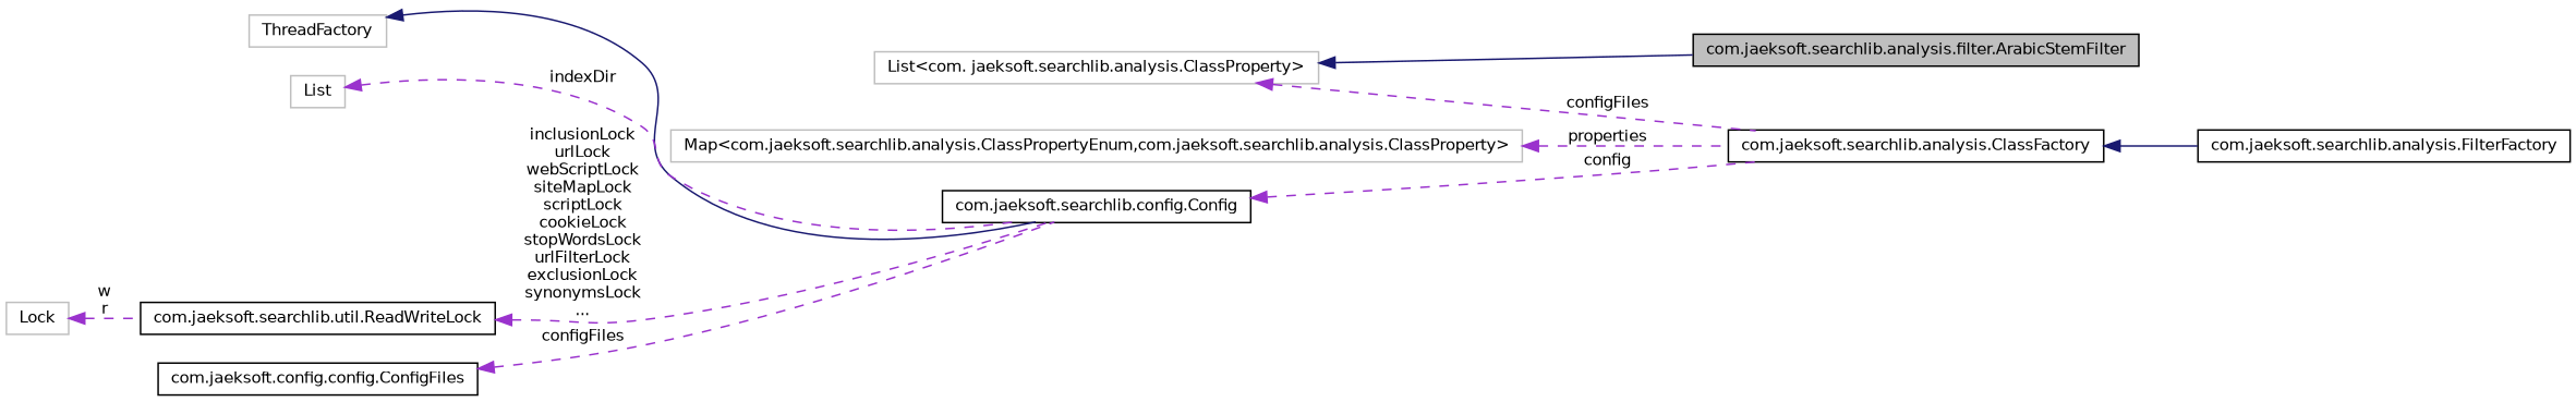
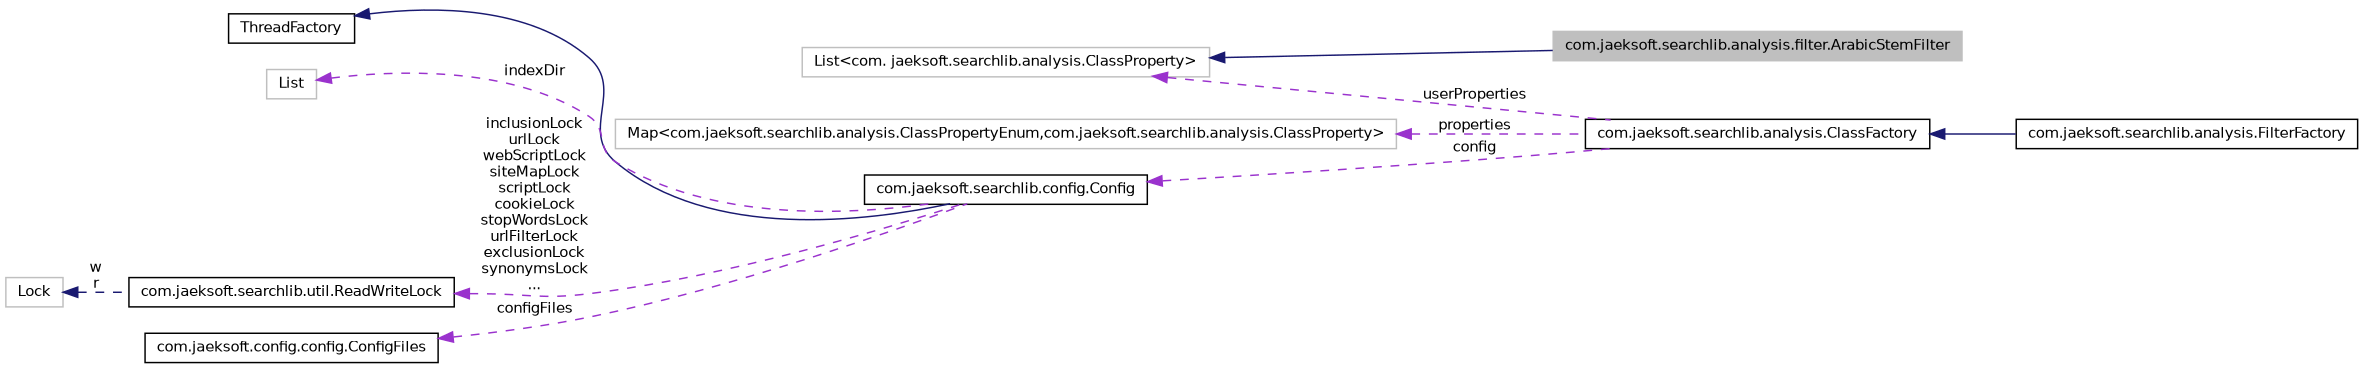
  digraph {
    rankdir=LR
    node [color=black fillcolor=white fontname=Helvetica fontsize=10 shape=record style=filled]
    edge [color=darkorchid3 dir=back fontname=Helvetica fontsize=10 labelfontname=Helvetica labelfontsize=10 style=dashed]
-   n1 [fillcolor=grey75 fontcolor=black height=0.2 label="com.jaeksoft.searchlib.analysis.filter.ArabicStemFilter" width=0.4]
+   n1 [color=grey75 fillcolor=grey75 fontcolor=black height=0.2 label="com.jaeksoft.searchlib.analysis.filter.ArabicStemFilter" width=0.4]
    n2 [height=0.2 label="com.jaeksoft.searchlib.analysis.FilterFactory" width=0.4]
    n3 [height=0.2 label="com.jaeksoft.searchlib.analysis.ClassFactory" width=0.4]
    n4 [color=grey75 height=0.2 label="Map\<com.jaeksoft.searchlib.analysis.ClassPropertyEnum,com.jaeksoft.searchlib.analysis.ClassProperty\>" width=0.4]
    n5 [height=0.2 label="com.jaeksoft.searchlib.config.Config" width=0.4]
-   n6 [color=grey75 height=0.2 label=ThreadFactory width=0.4]
+   n6 [height=0.2 label=ThreadFactory width=0.4]
    n7 [color=grey75 height=0.2 label=List width=0.4]
    n8 [height=0.2 label="com.jaeksoft.searchlib.util.ReadWriteLock" width=0.4]
    n9 [color=grey75 height=0.2 label=Lock width=0.4]
    n10 [height=0.2 label="com.jaeksoft.config.config.ConfigFiles" width=0.4]
    n11 [color=grey75 height=0.2 label="List\<com. jaeksoft.searchlib.analysis.ClassProperty\>" width=0.4]
    n3 -> n2 [color=midnightblue style=solid]
    n4 -> n3 [label=properties]
    n5 -> n3 [label=config]
    n6 -> n5 [color=midnightblue style=solid]
    n7 -> n5 [label=indexDir]
    n8 -> n5 [label="inclusionLock\nurlLock\nwebScriptLock\nsiteMapLock\nscriptLock\ncookieLock\nstopWordsLock\nurlFilterLock\nexclusionLock\nsynonymsLock\n..."]
-   n9 -> n8 [label="w\nr"]
+   n9 -> n8 [color=midnightblue label="w\nr"]
    n10 -> n5 [label=configFiles]
    n11 -> n1 [color=midnightblue style=solid]
-   n11 -> n3 [label=configFiles]
+   n11 -> n3 [label=userProperties]
  }
